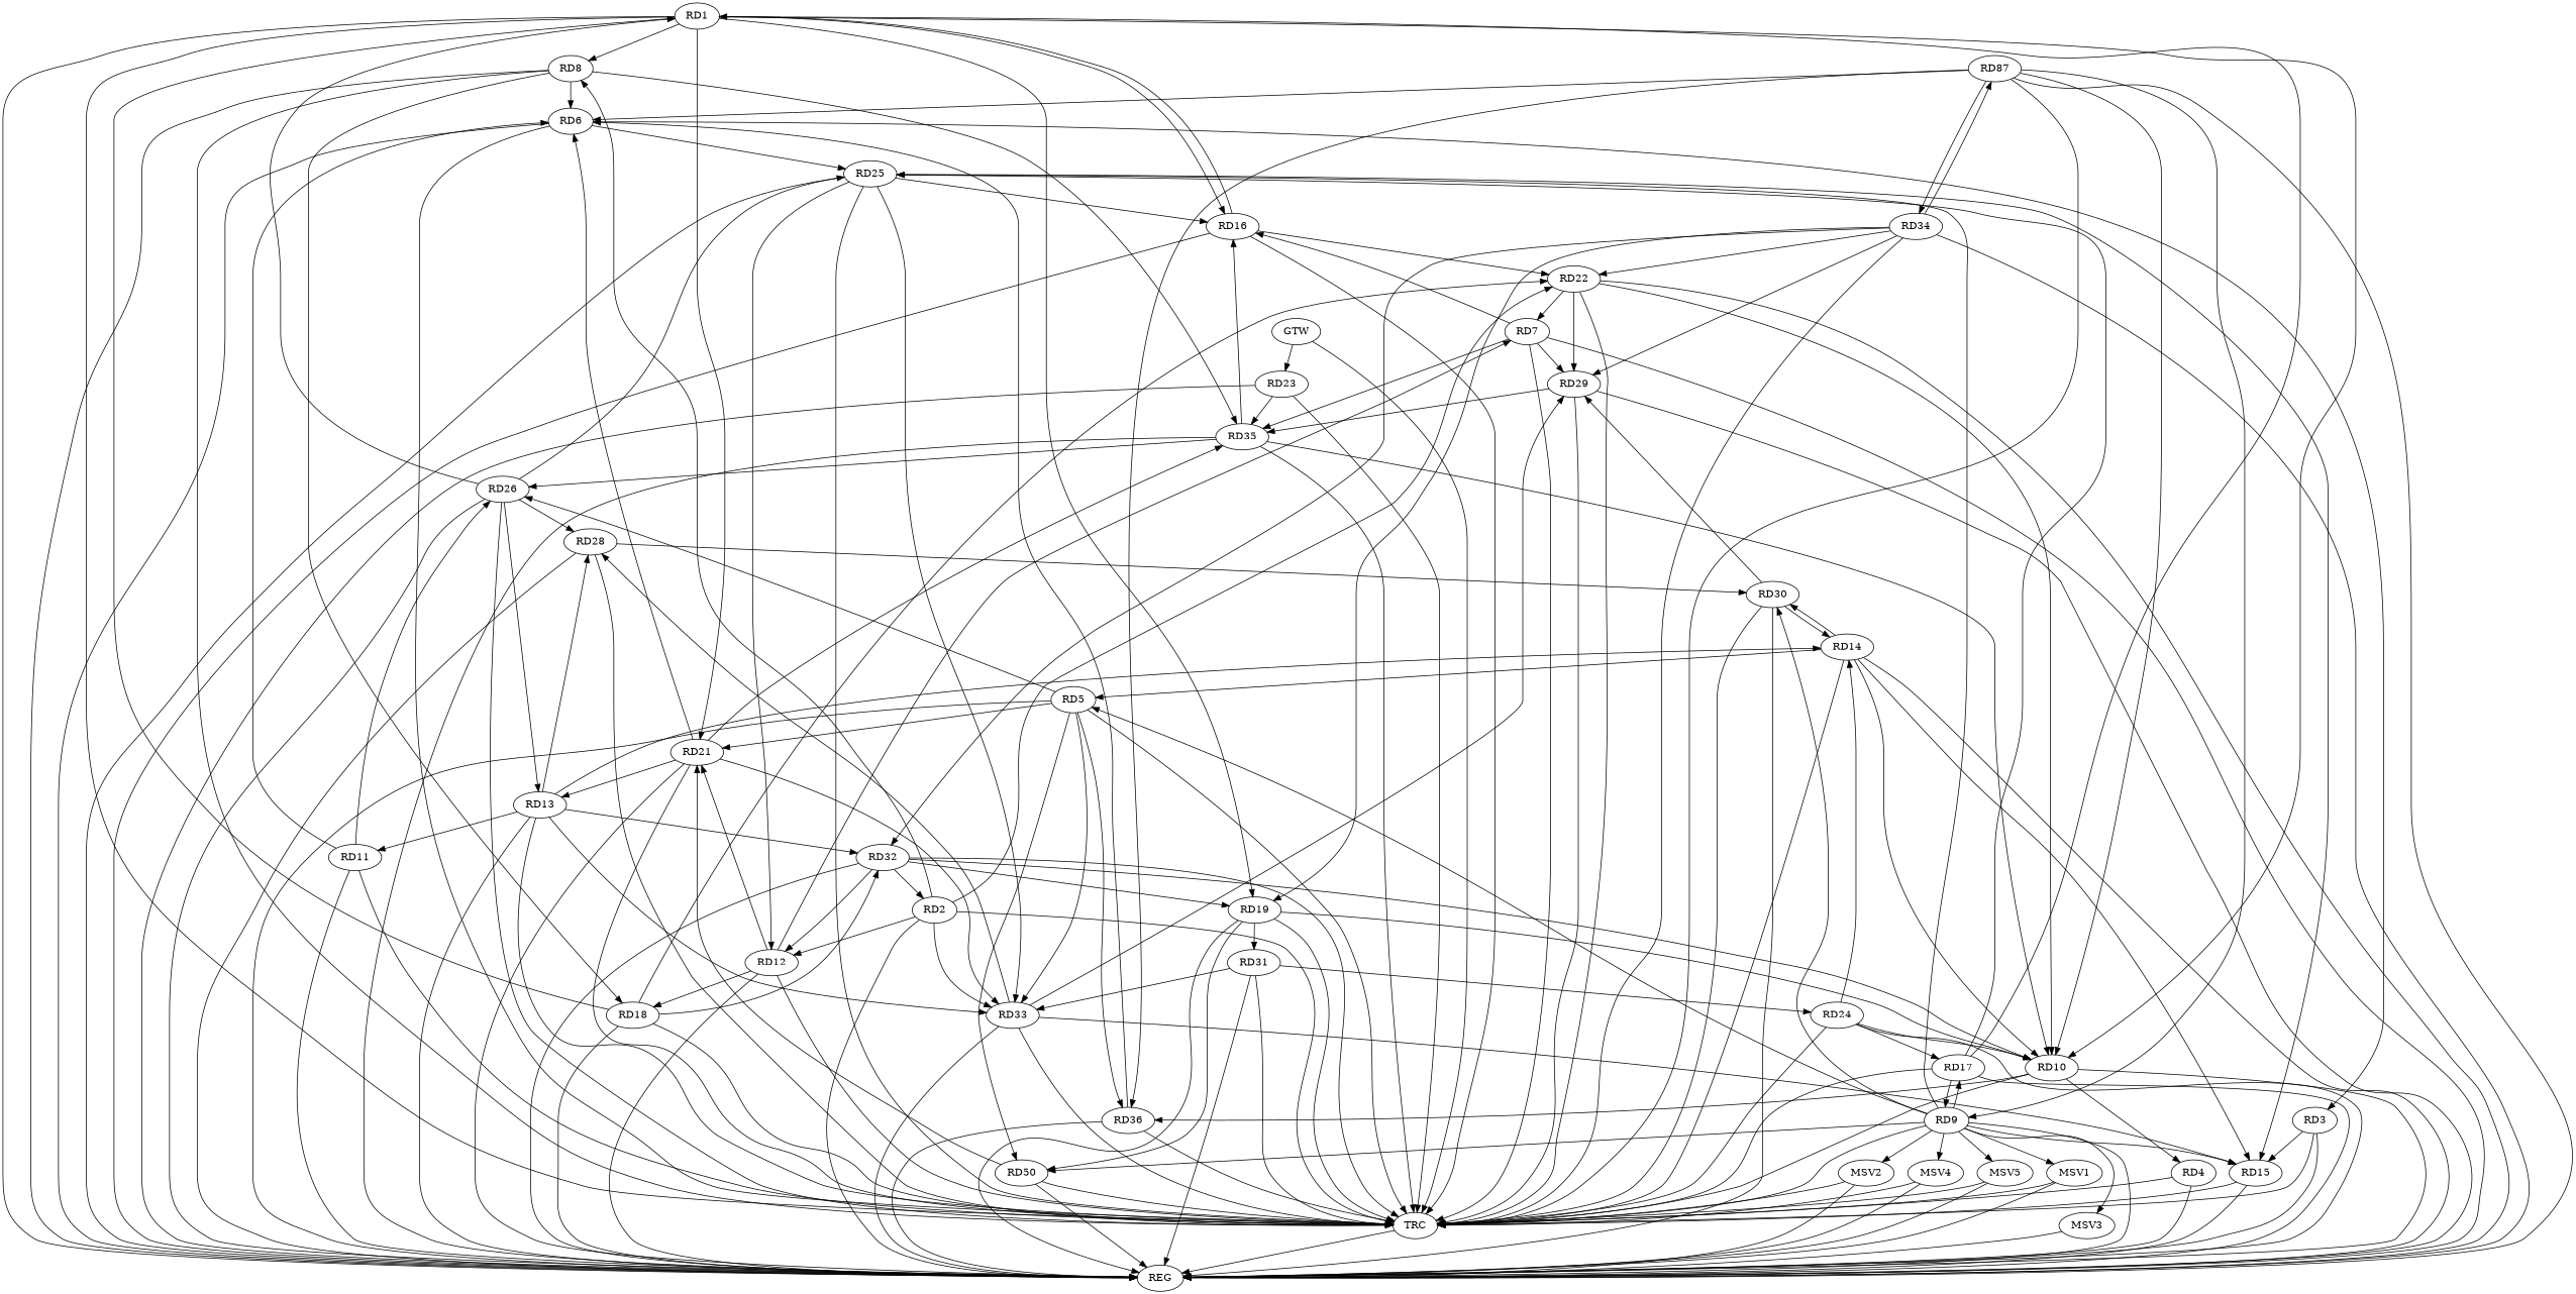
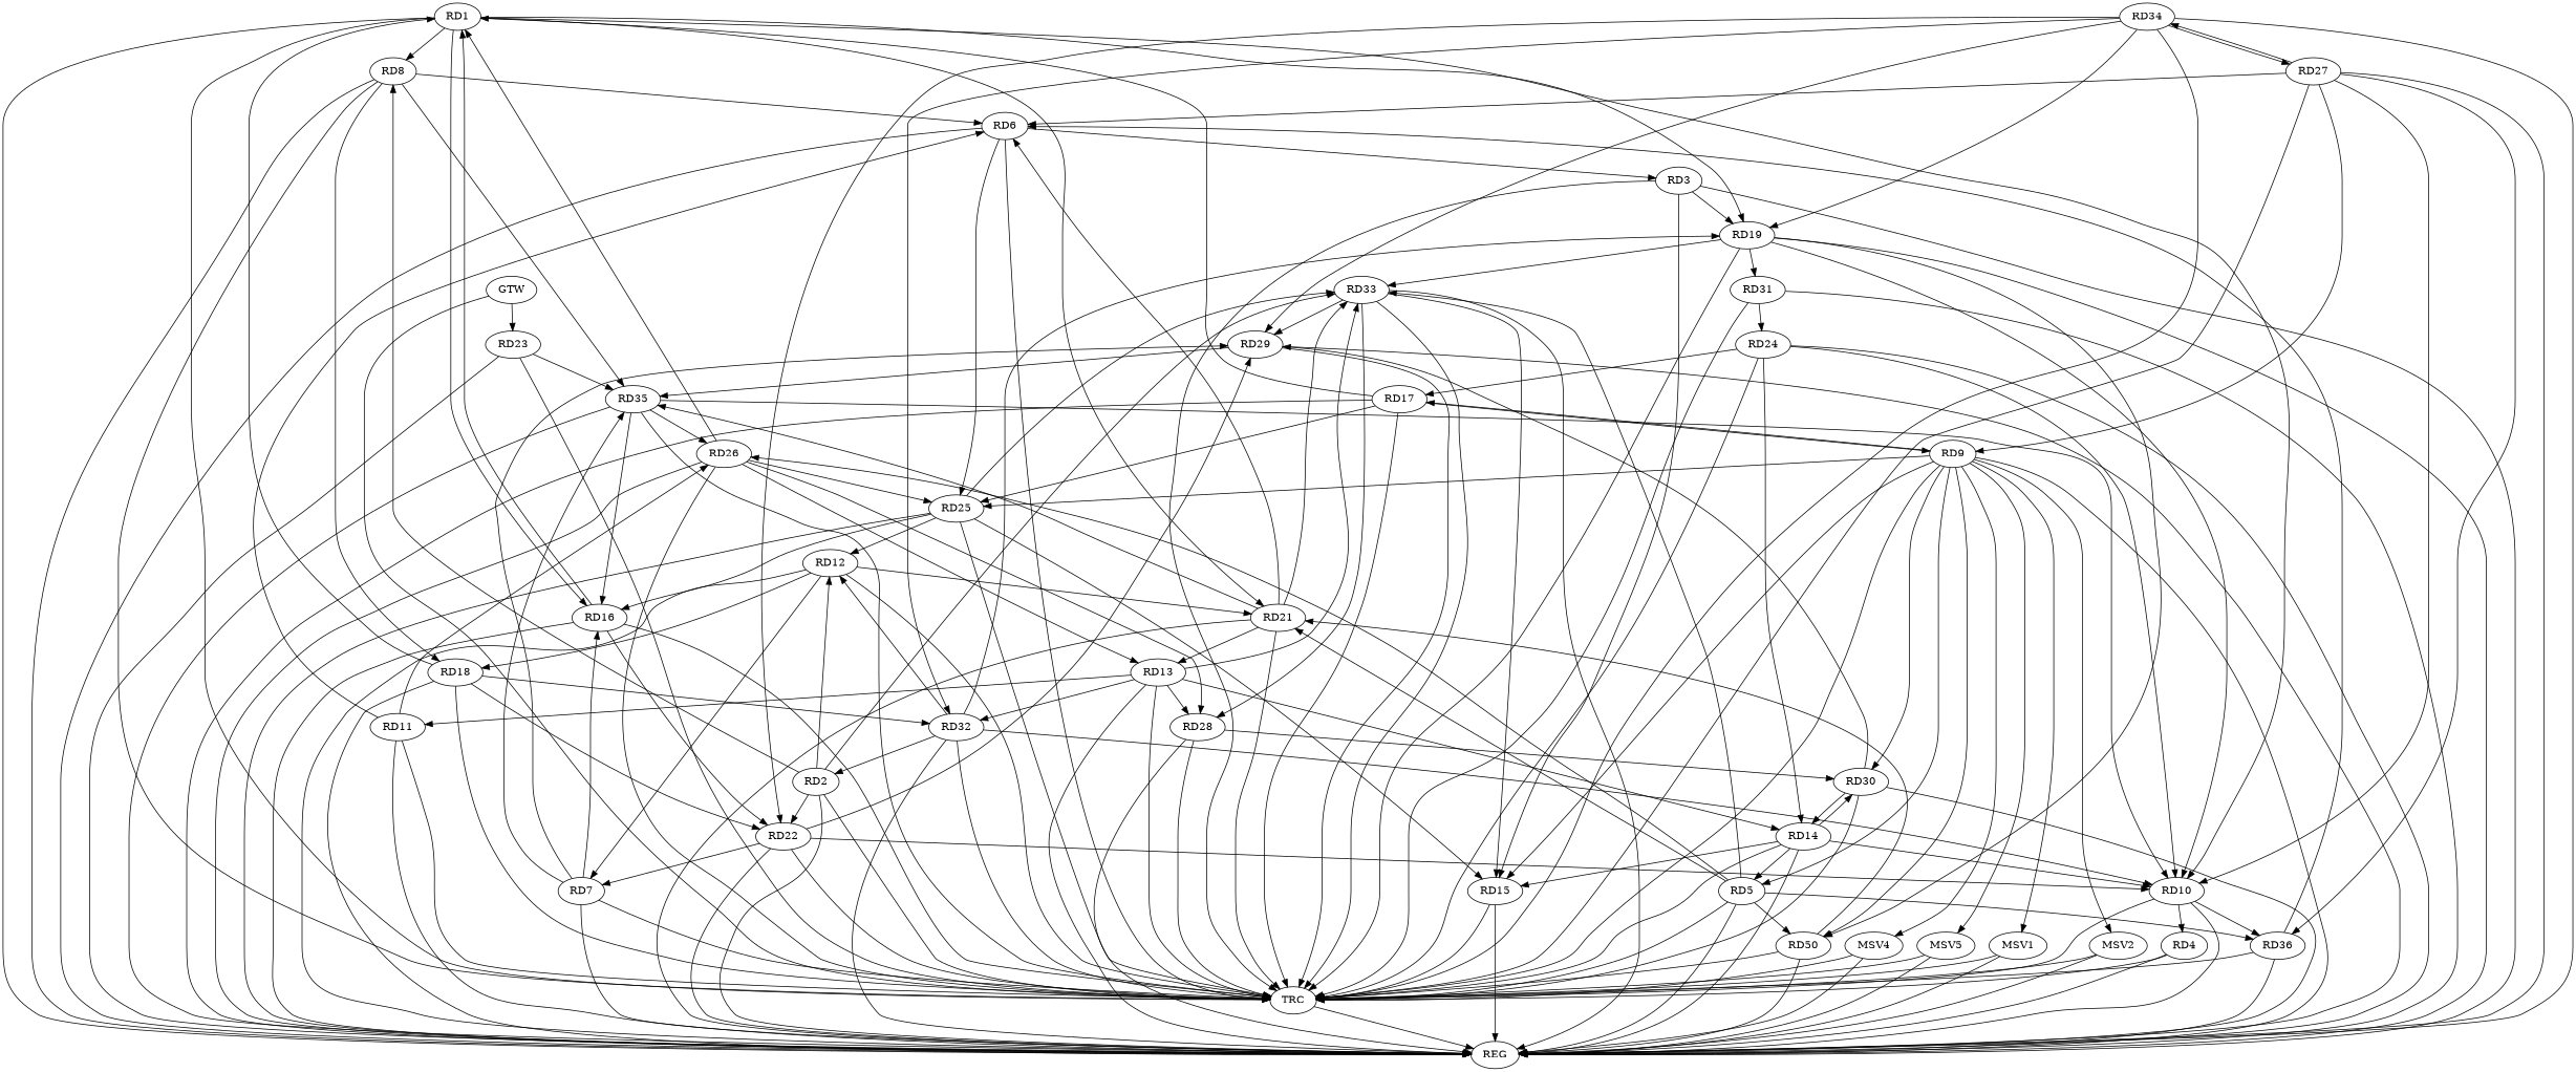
  strict digraph {
    n1 [label=RD1]
    n2 [label=RD8]
    n3 [label=RD10]
    n4 [label=RD16]
    n5 [label=RD19]
    n6 [label=RD21]
    n7 [label=REG]
    n8 [label=TRC]
    n9 [label=RD6]
    n10 [label=RD35]
    n11 [label=RD18]
    n12 [label=RD4]
    n13 [label=RD36]
    n14 [label=RD22]
    n15 [label=RD33]
    n16 [label=RD50]
    n17 [label=RD31]
    n18 [label=RD13]
    n19 [label=RD2]
    n20 [label=RD12]
    n21 [label=RD7]
    n22 [label=RD29]
    n23 [label=RD15]
    n24 [label=RD28]
    n25 [label=RD3]
    n26 [label=RD5]
    n27 [label=RD26]
    n28 [label=RD25]
    n29 [label=RD32]
    n30 [label=RD9]
    n31 [label=RD17]
    n32 [label=RD30]
    n33 [label=MSV1]
    n34 [label=MSV2]
-   n35 [label=MSV3]
    n36 [label=MSV4]
    n37 [label=MSV5]
    n38 [label=RD14]
    n39 [label=RD11]
    n40 [label=RD24]
    n41 [label=RD23]
-   n42 [label=RD87]
+   n42 [label=RD27]
    n43 [label=RD34]
    n44 [label=GTW]
    n1 -> n2
    n1 -> n3
    n1 -> n4
    n1 -> n5
    n1 -> n6
    n1 -> n7
    n1 -> n8
    n2 -> n7
    n2 -> n8
    n2 -> n9
    n2 -> n10
    n2 -> n11
    n3 -> n7
    n3 -> n8
    n3 -> n12
    n3 -> n13
    n4 -> n1
    n4 -> n7
    n4 -> n8
    n4 -> n14
    n5 -> n3
    n5 -> n7
    n5 -> n8
-   n17 -> n15
+   n5 -> n15
    n5 -> n16
    n5 -> n17
    n6 -> n7
    n6 -> n8
    n6 -> n9
    n6 -> n10
    n6 -> n15
    n6 -> n18
    n8 -> n7
    n9 -> n7
    n9 -> n8
    n9 -> n25
    n9 -> n28
    n10 -> n3
    n10 -> n4
    n10 -> n7
    n10 -> n8
    n10 -> n27
    n11 -> n1
    n11 -> n7
    n11 -> n8
    n11 -> n14
    n11 -> n29
    n12 -> n7
    n12 -> n8
    n13 -> n7
    n13 -> n8
    n13 -> n9
    n14 -> n3
    n14 -> n7
    n14 -> n8
    n14 -> n21
    n14 -> n22
    n15 -> n7
    n15 -> n8
    n15 -> n22
    n15 -> n23
    n15 -> n24
    n16 -> n6
    n16 -> n7
    n16 -> n8
    n17 -> n7
    n17 -> n8
    n17 -> n40
    n18 -> n7
    n18 -> n8
    n18 -> n15
    n18 -> n24
    n18 -> n29
    n18 -> n38
    n18 -> n39
    n19 -> n2
    n19 -> n7
    n19 -> n8
    n19 -> n14
    n19 -> n15
    n19 -> n20
    n20 -> n6
    n20 -> n7
    n20 -> n8
    n20 -> n11
    n20 -> n21
    n21 -> n4
    n21 -> n7
    n21 -> n8
    n21 -> n10
    n21 -> n22
    n22 -> n7
    n22 -> n8
    n22 -> n10
    n23 -> n7
    n23 -> n8
    n24 -> n7
    n24 -> n8
    n24 -> n32
+   n25 -> n5
    n25 -> n7
    n25 -> n8
    n25 -> n23
    n26 -> n6
    n26 -> n7
    n26 -> n8
    n26 -> n13
    n26 -> n15
    n26 -> n16
    n26 -> n27
    n27 -> n1
    n27 -> n7
    n27 -> n8
    n27 -> n18
    n27 -> n24
    n27 -> n28
    n28 -> n4
    n28 -> n7
    n28 -> n8
    n28 -> n15
    n28 -> n20
    n28 -> n23
    n29 -> n3
    n29 -> n5
    n29 -> n7
    n29 -> n8
    n29 -> n19
    n29 -> n20
    n30 -> n7
    n30 -> n8
    n30 -> n16
    n30 -> n23
    n30 -> n26
    n30 -> n28
    n30 -> n31
    n30 -> n32
    n30 -> n33
    n30 -> n34
-   n30 -> n35
    n30 -> n36
    n30 -> n37
    n31 -> n1
    n31 -> n7
    n31 -> n8
    n31 -> n28
    n31 -> n30
    n32 -> n7
    n32 -> n8
    n32 -> n22
    n32 -> n38
    n33 -> n7
    n33 -> n8
    n34 -> n7
    n34 -> n8
-   n35 -> n7
    n36 -> n7
    n36 -> n8
    n37 -> n7
    n37 -> n8
    n38 -> n3
    n38 -> n7
    n38 -> n8
    n38 -> n23
    n38 -> n26
    n38 -> n32
    n39 -> n7
    n39 -> n8
    n39 -> n9
    n39 -> n27
    n40 -> n3
    n40 -> n7
    n40 -> n8
    n40 -> n31
    n40 -> n38
    n41 -> n7
    n41 -> n8
    n41 -> n10
    n42 -> n3
    n42 -> n7
    n42 -> n8
    n42 -> n9
    n42 -> n13
    n42 -> n30
    n42 -> n43
    n43 -> n5
    n43 -> n7
    n43 -> n8
    n43 -> n14
    n43 -> n22
    n43 -> n29
    n43 -> n42
    n44 -> n8
    n44 -> n41
  }
